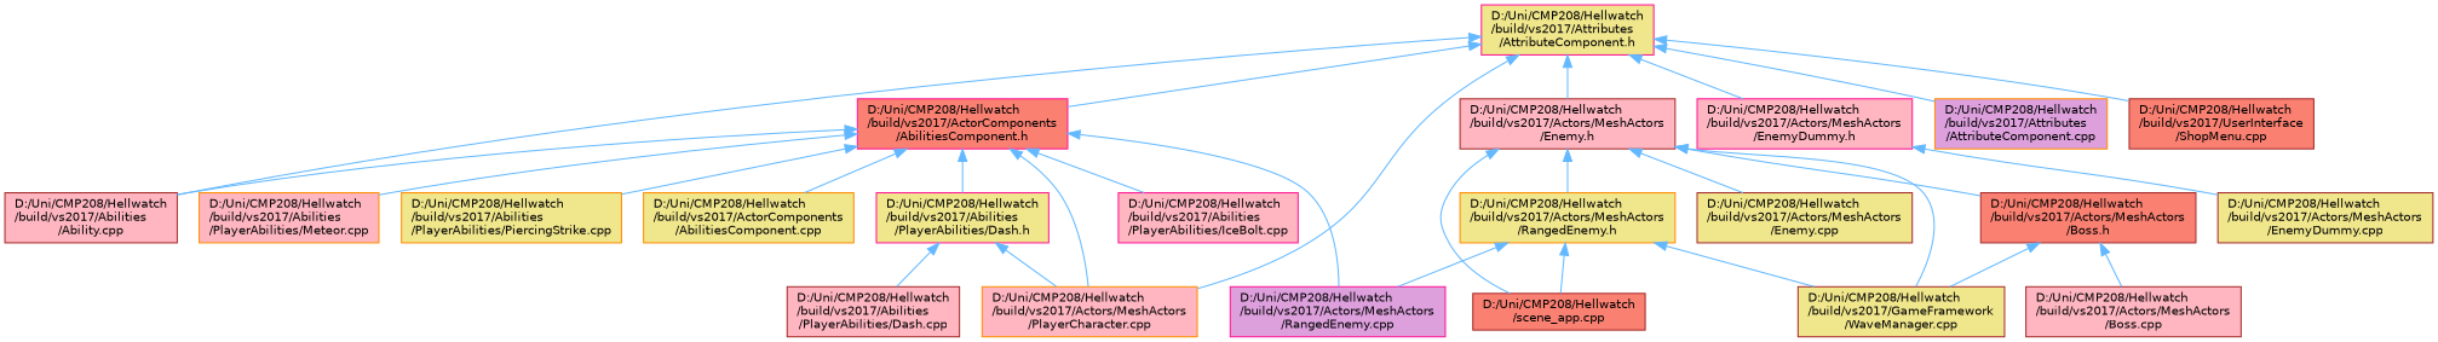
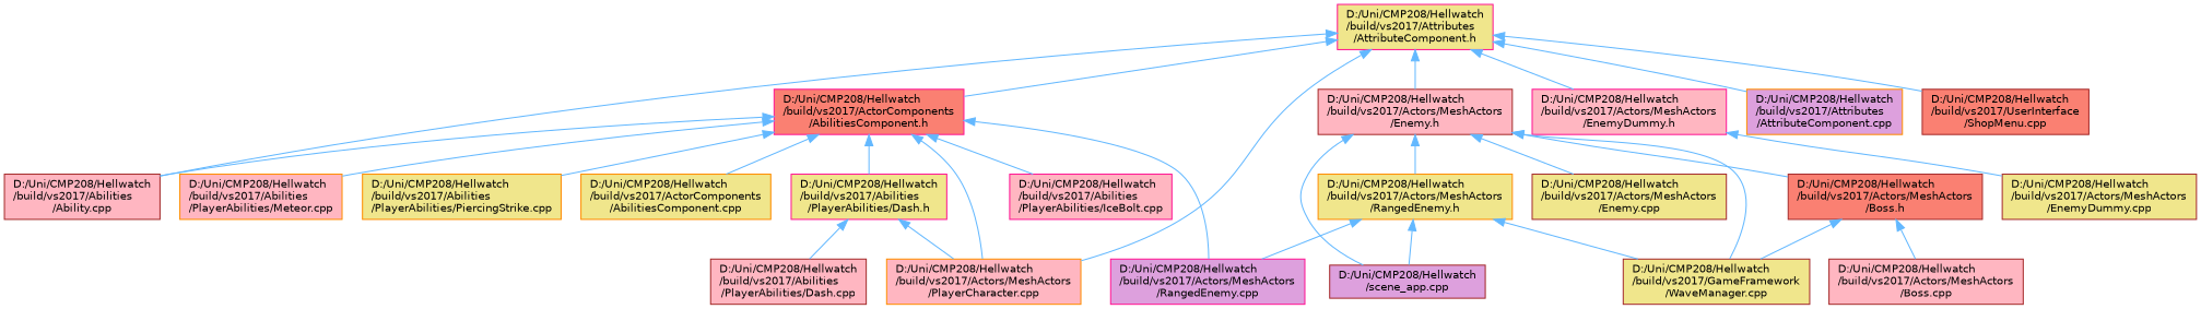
  digraph {
    node [color=brown fillcolor=khaki fontname=Helvetica fontsize=10 shape=box style=filled]
    edge [color=steelblue1 dir=back fontname=Helvetica fontsize=10 labelfontname=Helvetica labelfontsize=10 style=solid]
    n1 [color=deeppink fontcolor=black height=0.2 label="D:/Uni/CMP208/Hellwatch\l/build/vs2017/Attributes\l/AttributeComponent.h" width=0.4]
    n2 [fillcolor=lightpink height=0.2 label="D:/Uni/CMP208/Hellwatch\l/build/vs2017/Abilities\l/Ability.cpp" width=0.4]
    n3 [color=deeppink fillcolor=salmon height=0.2 label="D:/Uni/CMP208/Hellwatch\l/build/vs2017/ActorComponents\l/AbilitiesComponent.h" width=0.4]
    n4 [color=darkorange fillcolor=lightpink height=0.2 label="D:/Uni/CMP208/Hellwatch\l/build/vs2017/Actors/MeshActors\l/PlayerCharacter.cpp" width=0.4]
    n5 [fillcolor=lightpink height=0.2 label="D:/Uni/CMP208/Hellwatch\l/build/vs2017/Actors/MeshActors\l/Enemy.h" width=0.4]
    n6 [color=deeppink fillcolor=lightpink height=0.2 label="D:/Uni/CMP208/Hellwatch\l/build/vs2017/Actors/MeshActors\l/EnemyDummy.h" width=0.4]
    n7 [color=darkorange fillcolor=plum height=0.2 label="D:/Uni/CMP208/Hellwatch\l/build/vs2017/Attributes\l/AttributeComponent.cpp" width=0.4]
    n8 [fillcolor=salmon height=0.2 label="D:/Uni/CMP208/Hellwatch\l/build/vs2017/UserInterface\l/ShopMenu.cpp" width=0.4]
    n9 [color=deeppink height=0.2 label="D:/Uni/CMP208/Hellwatch\l/build/vs2017/Abilities\l/PlayerAbilities/Dash.h" width=0.4]
    n10 [color=deeppink fillcolor=lightpink height=0.2 label="D:/Uni/CMP208/Hellwatch\l/build/vs2017/Abilities\l/PlayerAbilities/IceBolt.cpp" width=0.4]
    n11 [color=darkorange fillcolor=lightpink height=0.2 label="D:/Uni/CMP208/Hellwatch\l/build/vs2017/Abilities\l/PlayerAbilities/Meteor.cpp" width=0.4]
    n12 [color=darkorange height=0.2 label="D:/Uni/CMP208/Hellwatch\l/build/vs2017/Abilities\l/PlayerAbilities/PiercingStrike.cpp" width=0.4]
    n13 [color=darkorange height=0.2 label="D:/Uni/CMP208/Hellwatch\l/build/vs2017/ActorComponents\l/AbilitiesComponent.cpp" width=0.4]
    n14 [color=deeppink fillcolor=plum height=0.2 label="D:/Uni/CMP208/Hellwatch\l/build/vs2017/Actors/MeshActors\l/RangedEnemy.cpp" width=0.4]
    n15 [fillcolor=lightpink height=0.2 label="D:/Uni/CMP208/Hellwatch\l/build/vs2017/Abilities\l/PlayerAbilities/Dash.cpp" width=0.4]
    n16 [fillcolor=salmon height=0.2 label="D:/Uni/CMP208/Hellwatch\l/build/vs2017/Actors/MeshActors\l/Boss.h" width=0.4]
    n17 [height=0.2 label="D:/Uni/CMP208/Hellwatch\l/build/vs2017/GameFramework\l/WaveManager.cpp" width=0.4]
    n18 [height=0.2 label="D:/Uni/CMP208/Hellwatch\l/build/vs2017/Actors/MeshActors\l/Enemy.cpp" width=0.4]
    n19 [color=darkorange height=0.2 label="D:/Uni/CMP208/Hellwatch\l/build/vs2017/Actors/MeshActors\l/RangedEnemy.h" width=0.4]
-   n20 [fillcolor=salmon height=0.2 label="D:/Uni/CMP208/Hellwatch\l/scene_app.cpp" width=0.4]
+   n20 [fillcolor=plum height=0.2 label="D:/Uni/CMP208/Hellwatch\l/scene_app.cpp" width=0.4]
    n21 [fillcolor=lightpink height=0.2 label="D:/Uni/CMP208/Hellwatch\l/build/vs2017/Actors/MeshActors\l/Boss.cpp" width=0.4]
    n22 [height=0.2 label="D:/Uni/CMP208/Hellwatch\l/build/vs2017/Actors/MeshActors\l/EnemyDummy.cpp" width=0.4]
    n1 -> n2
    n1 -> n3
    n1 -> n4
    n1 -> n5
    n1 -> n6
    n1 -> n7
    n1 -> n8
    n3 -> n2
    n3 -> n4
    n3 -> n9
    n3 -> n10
    n3 -> n11
    n3 -> n12
    n3 -> n13
    n3 -> n14
    n5 -> n16
    n5 -> n17
    n5 -> n18
    n5 -> n19
    n5 -> n20
    n6 -> n22
    n9 -> n4
    n9 -> n15
    n16 -> n17
    n16 -> n21
    n19 -> n14
    n19 -> n17
    n19 -> n20
  }
